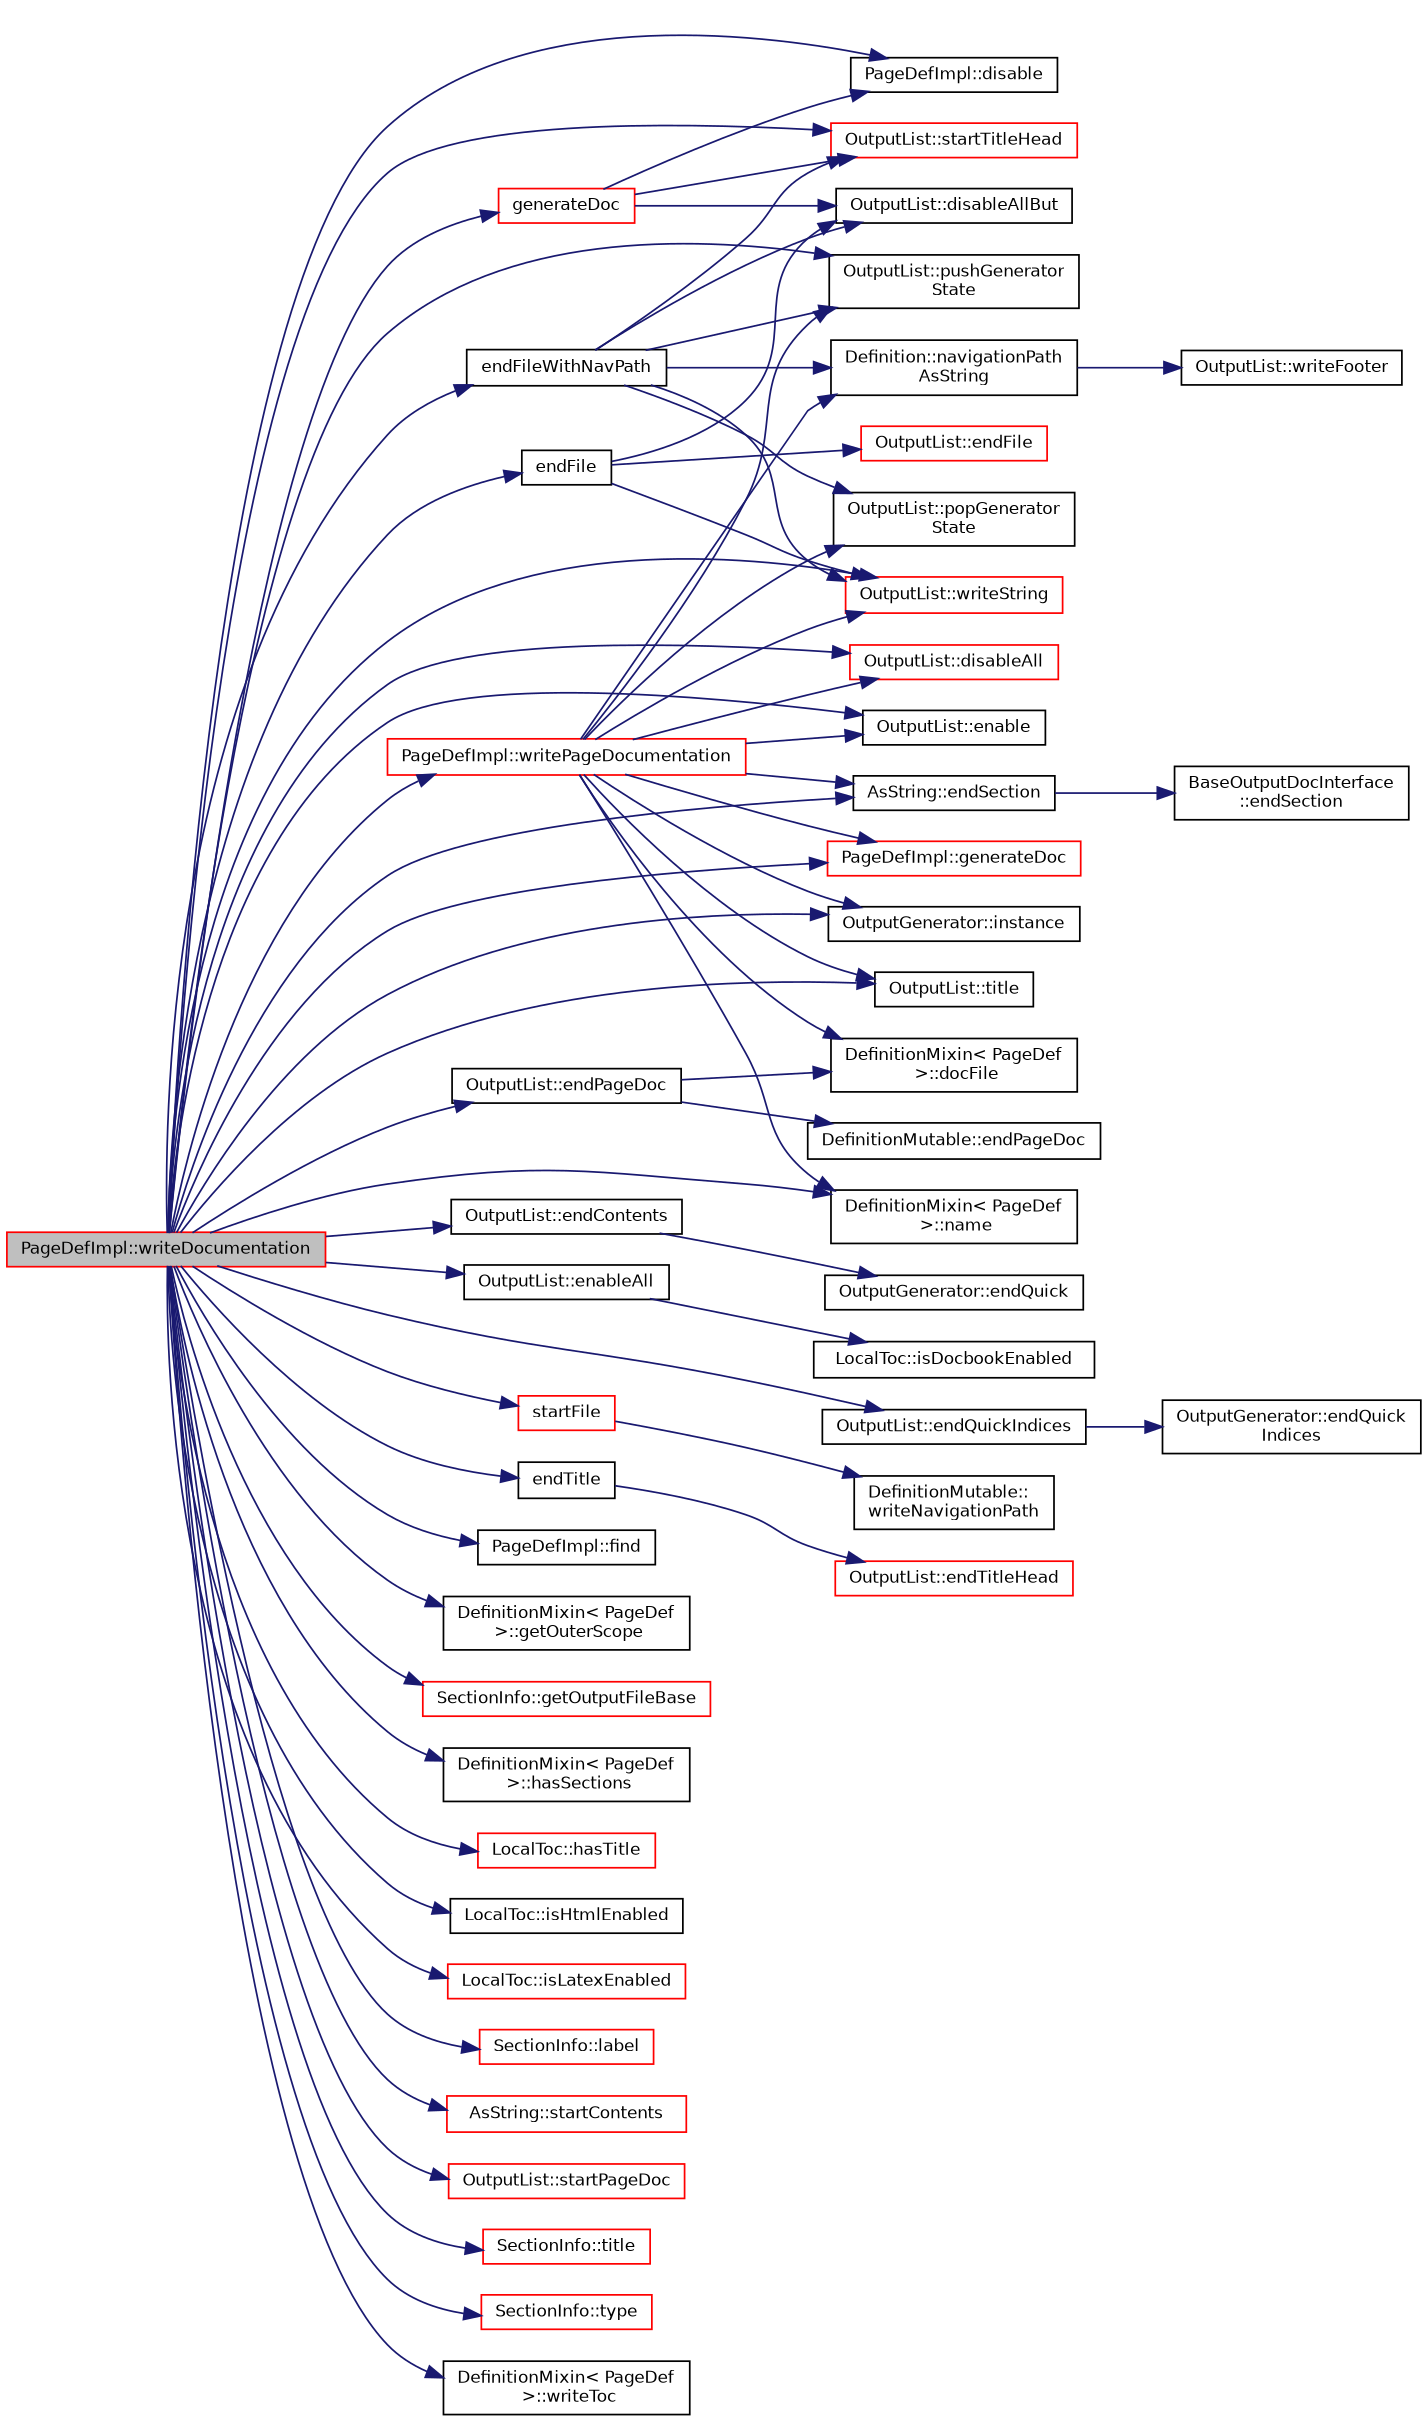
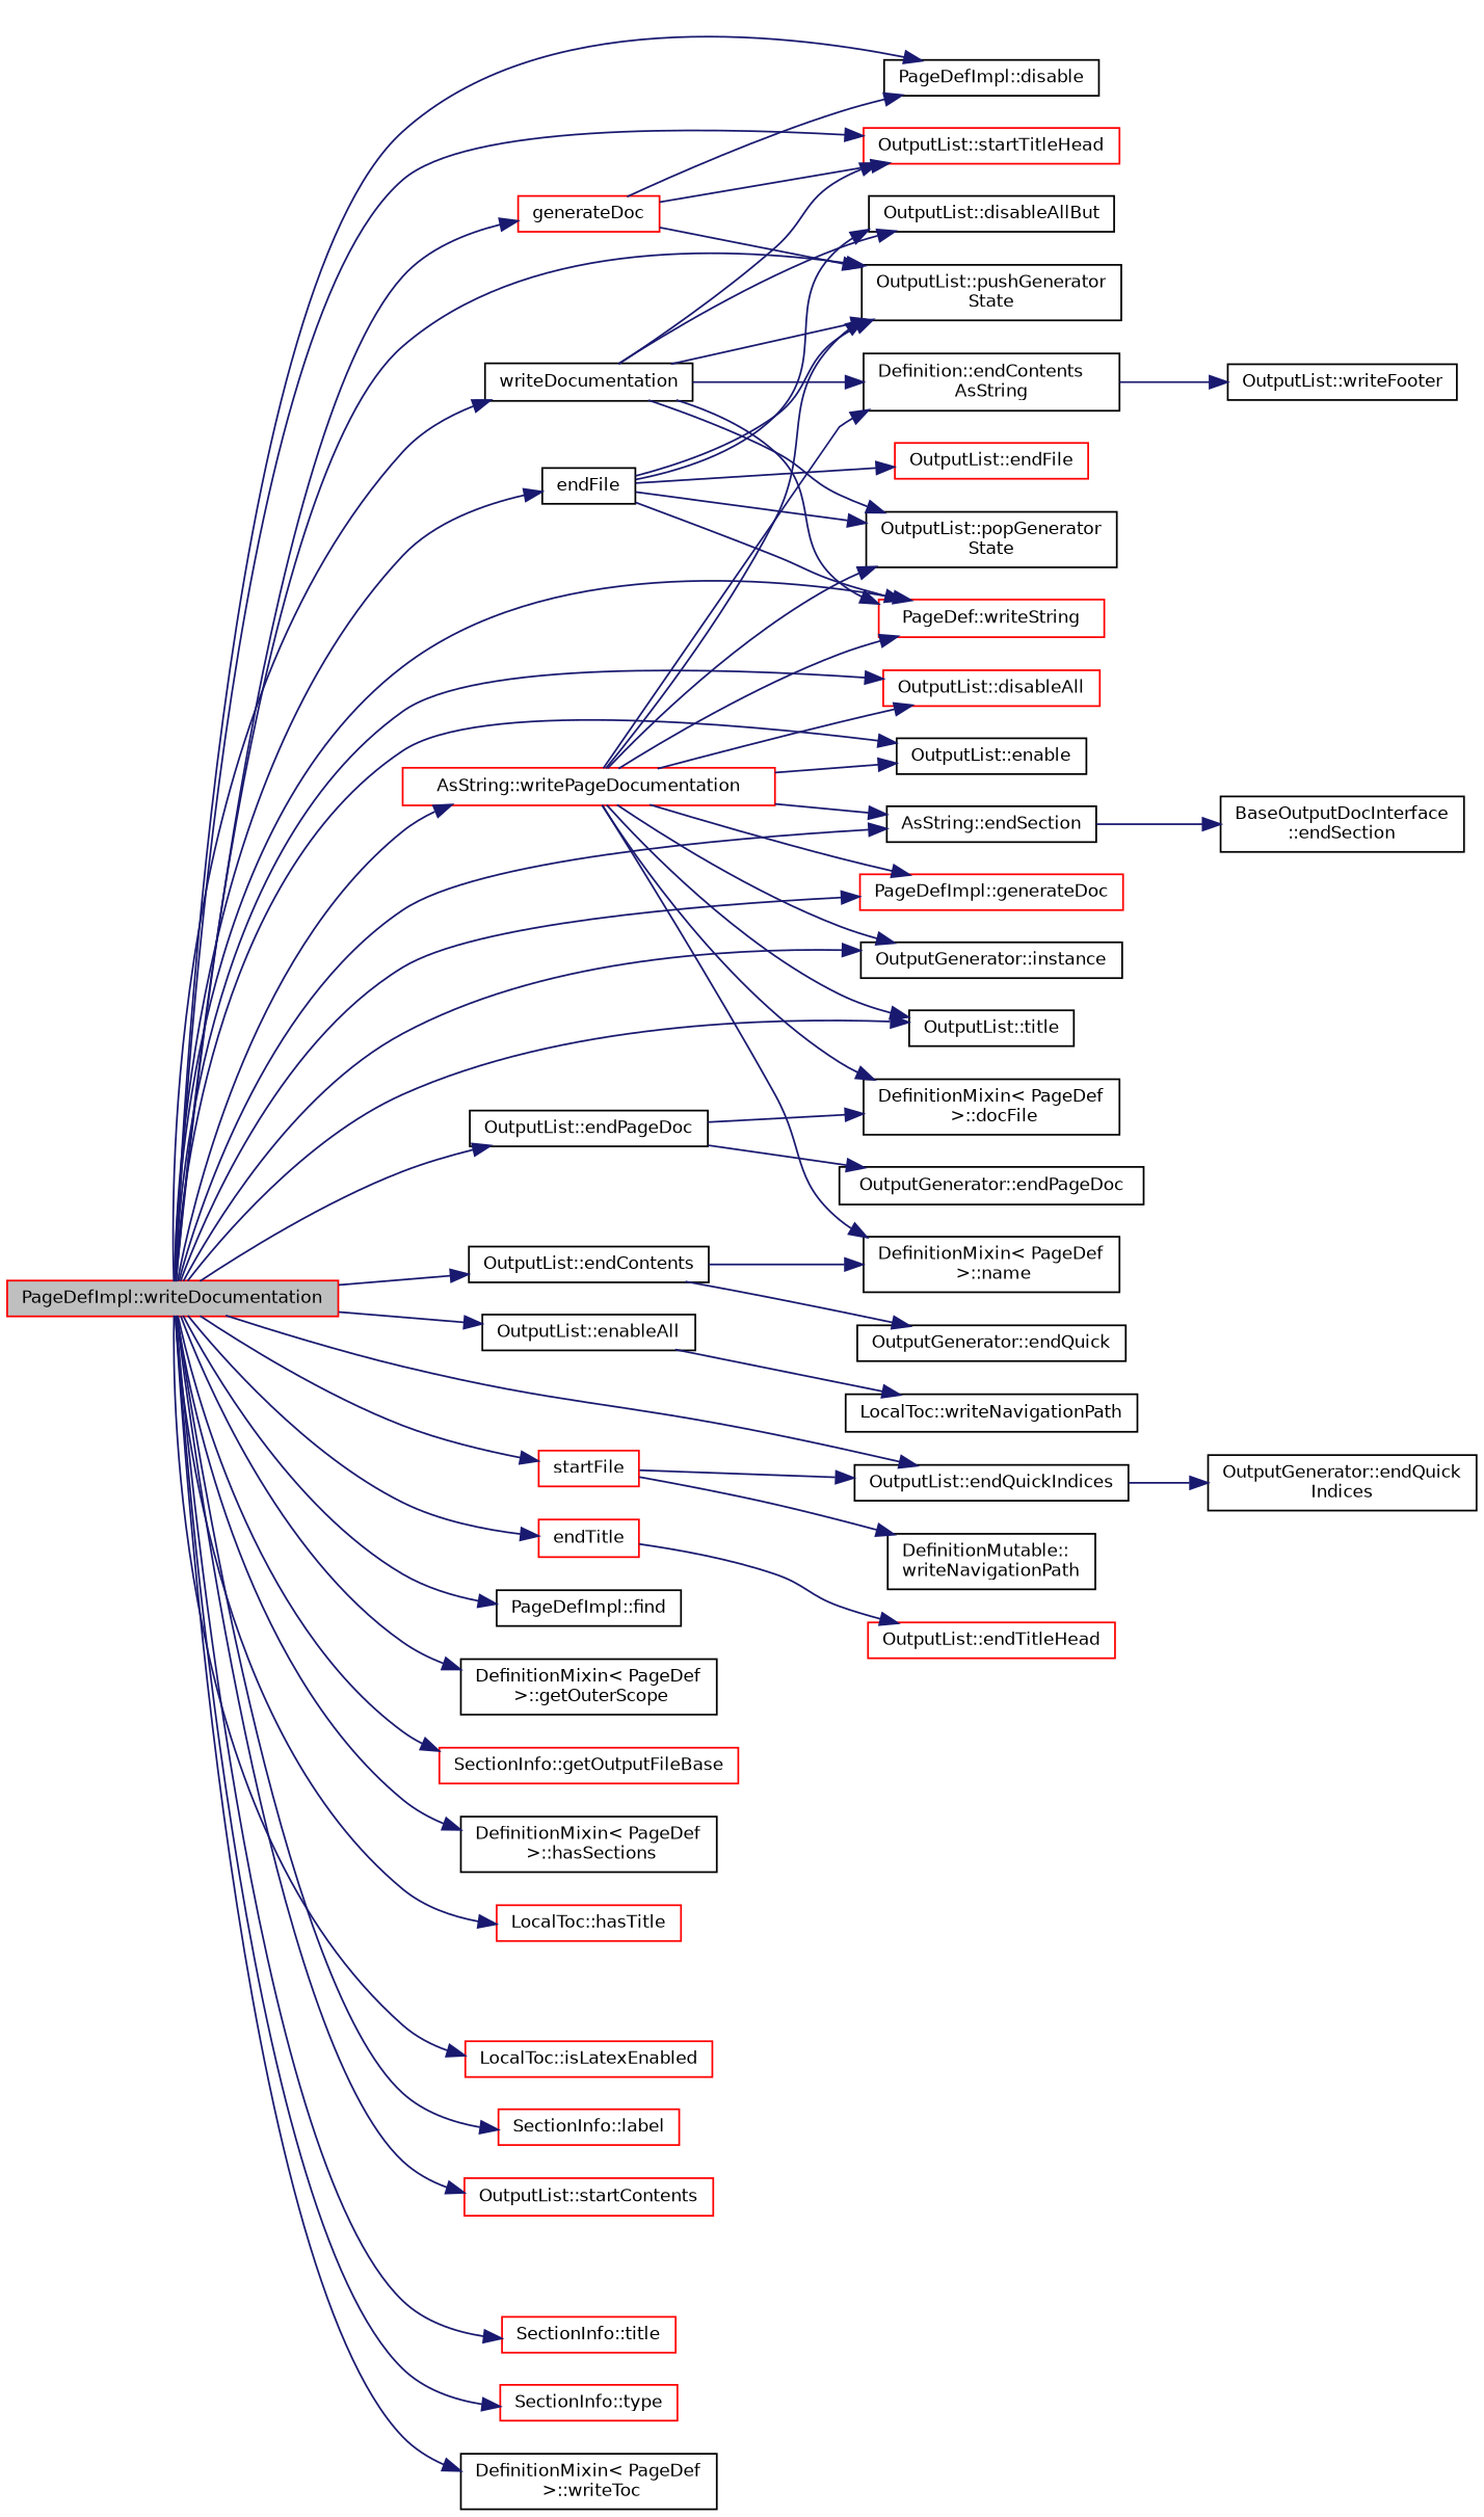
  digraph {
    rankdir=LR
    node [color=black fillcolor=white fontname=Helvetica fontsize=10 shape=record style=filled]
    edge [color=midnightblue fontname=Helvetica fontsize=10 labelfontname=Helvetica labelfontsize=10 style=solid]
    n1 [color=red fillcolor=grey75 fontcolor=black height=0.2 label="PageDefImpl::writeDocumentation" width=0.4]
    n2 [height=0.2 label="PageDefImpl::disable" width=0.4]
    n3 [color=red height=0.2 label="OutputList::disableAll" width=0.4]
    n4 [height=0.2 label="OutputList::enable" width=0.4]
    n5 [height=0.2 label="OutputList::enableAll" width=0.4]
    n6 [height=0.2 label="OutputList::endContents" width=0.4]
    n7 [height=0.2 label=endFile width=0.4]
    n8 [height=0.2 label="OutputList::pushGenerator\lState" width=0.4]
-   n9 [color=red height=0.2 label="OutputList::writeString" width=0.4]
-   n10 [height=0.2 label=endFileWithNavPath width=0.4]
+   n9 [color=red height=0.2 label="PageDef::writeString" width=0.4]
+   n10 [height=0.2 label=writeDocumentation width=0.4]
    n11 [height=0.2 label="OutputList::endPageDoc" width=0.4]
    n12 [height=0.2 label="OutputList::endQuickIndices" width=0.4]
    n13 [height=0.2 label="AsString::endSection" width=0.4]
-   n14 [height=0.2 label=endTitle width=0.4]
+   n14 [color=red height=0.2 label=endTitle width=0.4]
    n15 [height=0.2 label="PageDefImpl::find" width=0.4]
    n16 [color=red height=0.2 label="PageDefImpl::generateDoc" width=0.4]
    n17 [height=0.2 label="DefinitionMixin\< PageDef\l \>::getOuterScope" width=0.4]
    n18 [color=red height=0.2 label="SectionInfo::getOutputFileBase" width=0.4]
    n19 [height=0.2 label="DefinitionMixin\< PageDef\l \>::hasSections" width=0.4]
    n20 [color=red height=0.2 label="LocalToc::hasTitle" width=0.4]
    n21 [height=0.2 label="OutputGenerator::instance" width=0.4]
-   n22 [height=0.2 label="LocalToc::isHtmlEnabled" width=0.4]
    n23 [color=red height=0.2 label="LocalToc::isLatexEnabled" width=0.4]
    n24 [color=red height=0.2 label="SectionInfo::label" width=0.4]
    n25 [height=0.2 label="DefinitionMixin\< PageDef\l \>::name" width=0.4]
-   n26 [color=red height=0.2 label="AsString::startContents" width=0.4]
+   n26 [color=red height=0.2 label="OutputList::startContents" width=0.4]
    n27 [color=red height=0.2 label=startFile width=0.4]
-   n28 [color=red height=0.2 label="OutputList::startPageDoc" width=0.4]
    n29 [color=red height=0.2 label=generateDoc width=0.4]
    n30 [color=red height=0.2 label="OutputList::startTitleHead" width=0.4]
    n31 [height=0.2 label="OutputList::title" width=0.4]
    n32 [color=red height=0.2 label="SectionInfo::title" width=0.4]
    n33 [color=red height=0.2 label="SectionInfo::type" width=0.4]
-   n34 [color=red height=0.2 label="PageDefImpl::writePageDocumentation" width=0.4]
+   n34 [color=red height=0.2 label="AsString::writePageDocumentation" width=0.4]
    n35 [height=0.2 label="DefinitionMixin\< PageDef\l \>::writeToc" width=0.4]
    n36 [height=0.2 label="OutputList::disableAllBut" width=0.4]
    n37 [height=0.2 label="DefinitionMixin\< PageDef\l \>::docFile" width=0.4]
-   n38 [height=0.2 label="LocalToc::isDocbookEnabled" width=0.4]
+   n38 [height=0.2 label="LocalToc::writeNavigationPath" width=0.4]
    n39 [height=0.2 label="OutputGenerator::endQuick" width=0.4]
    n40 [height=0.2 label="OutputList::popGenerator\lState" width=0.4]
    n41 [color=red height=0.2 label="OutputList::endFile" width=0.4]
-   n42 [height=0.2 label="Definition::navigationPath\lAsString" width=0.4]
-   n43 [height=0.2 label="DefinitionMutable::endPageDoc" width=0.4]
+   n42 [height=0.2 label="Definition::endContents\lAsString" width=0.4]
+   n43 [height=0.2 label="OutputGenerator::endPageDoc" width=0.4]
    n44 [height=0.2 label="OutputGenerator::endQuick\lIndices" width=0.4]
    n45 [height=0.2 label="BaseOutputDocInterface\l::endSection" width=0.4]
    n46 [color=red height=0.2 label="OutputList::endTitleHead" width=0.4]
    n47 [height=0.2 label="DefinitionMutable::\lwriteNavigationPath" width=0.4]
    n48 [height=0.2 label="OutputList::writeFooter" width=0.4]
    n1 -> n2
    n1 -> n3
    n1 -> n4
    n1 -> n5
    n1 -> n6
    n1 -> n7
    n1 -> n8
    n1 -> n9
    n1 -> n10
    n1 -> n11
    n1 -> n12
    n1 -> n13
    n1 -> n14
    n1 -> n15
    n1 -> n16
    n1 -> n17
    n1 -> n18
    n1 -> n19
    n1 -> n20
    n1 -> n21
-   n1 -> n22
    n1 -> n23
    n1 -> n24
-   n1 -> n25
+   n6 -> n25
    n1 -> n26
    n1 -> n27
-   n1 -> n28
    n1 -> n29
    n1 -> n30
    n1 -> n31
    n1 -> n32
    n1 -> n33
    n1 -> n34
    n1 -> n35
    n5 -> n38
    n6 -> n39
+   n7 -> n8
    n7 -> n9
    n7 -> n36
+   n7 -> n40
    n7 -> n41
    n10 -> n8
    n10 -> n9
    n10 -> n30
    n10 -> n36
    n10 -> n40
    n10 -> n42
    n11 -> n37
    n11 -> n43
    n12 -> n44
    n13 -> n45
    n14 -> n46
+   n27 -> n12
    n27 -> n47
    n29 -> n2
-   n29 -> n36
+   n29 -> n8
    n29 -> n30
    n34 -> n3
    n34 -> n4
    n34 -> n8
    n34 -> n9
    n34 -> n13
    n34 -> n16
    n34 -> n21
    n34 -> n25
    n34 -> n31
    n34 -> n37
    n34 -> n40
    n34 -> n42
    n42 -> n48
  }
